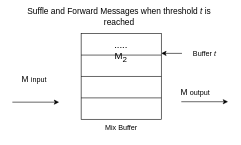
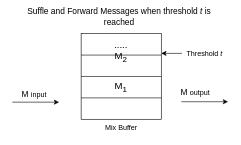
  <mxCell id="0" />
  <mxCell id="1" parent="0" />
  <mxCell id="2" value="" style="group" vertex="1" connectable="0" parent="1"><mxGeometry x="20" y="20" width="360" height="200" as="geometry" /></mxCell>
  <mxCell id="3" value="" style="rounded=0;whiteSpace=wrap;html=1;" parent="2" vertex="1"><mxGeometry x="114.799" y="35.714" width="133.746" height="142.857" as="geometry" /></mxCell>
  <mxCell id="4" value="" style="endArrow=none;html=1;exitX=0;exitY=0.25;exitDx=0;exitDy=0;entryX=1;entryY=0.25;entryDx=0;entryDy=0;" parent="2" source="3" target="3" edge="1"><mxGeometry width="50" height="50" relative="1" as="geometry"><mxPoint x="114.799" y="228.571" as="sourcePoint" /><mxPoint x="170.526" y="192.857" as="targetPoint" /></mxGeometry></mxCell>
  <mxCell id="5" value="" style="endArrow=none;html=1;exitX=0;exitY=0.5;exitDx=0;exitDy=0;entryX=1;entryY=0.5;entryDx=0;entryDy=0;" parent="2" source="3" target="3" edge="1"><mxGeometry width="50" height="50" relative="1" as="geometry"><mxPoint x="114.799" y="228.571" as="sourcePoint" /><mxPoint x="170.526" y="192.857" as="targetPoint" /></mxGeometry></mxCell>
  <mxCell id="6" value="" style="endArrow=none;html=1;exitX=0;exitY=0.75;exitDx=0;exitDy=0;entryX=1;entryY=0.75;entryDx=0;entryDy=0;" parent="2" source="3" target="3" edge="1"><mxGeometry width="50" height="50" relative="1" as="geometry"><mxPoint x="114.799" y="228.571" as="sourcePoint" /><mxPoint x="170.526" y="192.857" as="targetPoint" /></mxGeometry></mxCell>
+ <mxCell id="7" value="&lt;font style=&quot;font-size: 16px&quot;&gt;Μ&lt;sub&gt;1&lt;br&gt;&lt;/sub&gt;&lt;/font&gt;" style="text;html=1;strokeColor=none;fillColor=none;align=center;verticalAlign=middle;whiteSpace=wrap;rounded=0;" parent="2" vertex="1"><mxGeometry x="159.381" y="117.857" width="44.582" height="14.286" as="geometry" /></mxCell>
  <mxCell id="8" value="&lt;font style=&quot;font-size: 16px&quot;&gt;Μ&lt;sub&gt;2&lt;/sub&gt;&lt;/font&gt;" style="text;html=1;strokeColor=none;fillColor=none;align=center;verticalAlign=middle;whiteSpace=wrap;rounded=0;" parent="2" vertex="1"><mxGeometry x="159.381" y="67.857" width="44.582" height="14.286" as="geometry" /></mxCell>
  <mxCell id="9" value="&lt;span style=&quot;font-size: 16px&quot;&gt;.....&lt;/span&gt;" style="text;html=1;strokeColor=none;fillColor=none;align=center;verticalAlign=middle;whiteSpace=wrap;rounded=0;" parent="2" vertex="1"><mxGeometry x="159.381" y="47.143" width="44.582" height="14.286" as="geometry" /></mxCell>
  <mxCell id="10" value="" style="endArrow=classic;html=1;" parent="2" edge="1"><mxGeometry width="50" height="50" relative="1" as="geometry"><mxPoint y="150.0" as="sourcePoint" /><mxPoint x="78.019" y="150.0" as="targetPoint" /></mxGeometry></mxCell>
  <mxCell id="11" value="" style="endArrow=classic;html=1;" parent="2" edge="1"><mxGeometry width="50" height="50" relative="1" as="geometry"><mxPoint x="281.981" y="149.286" as="sourcePoint" /><mxPoint x="360" y="149.286" as="targetPoint" /></mxGeometry></mxCell>
- <mxCell id="12" value="&lt;font&gt;&lt;font style=&quot;font-size: 14px&quot;&gt;Μ&amp;nbsp;&lt;/font&gt;&lt;font style=&quot;font-size: 12px&quot;&gt;input&lt;/font&gt;&lt;/font&gt;" style="text;html=1;strokeColor=none;fillColor=none;align=center;verticalAlign=middle;whiteSpace=wrap;rounded=0;" parent="2" vertex="1"><mxGeometry x="14.489" y="105" width="44.582" height="14.286" as="geometry" /></mxCell>
+ <mxCell id="12" value="&lt;font&gt;&lt;font style=&quot;font-size: 14px&quot;&gt;Μ&amp;nbsp;&lt;/font&gt;&lt;font style=&quot;font-size: 12px&quot;&gt;input&lt;/font&gt;&lt;/font&gt;" style="text;html=1;strokeColor=none;fillColor=none;align=center;verticalAlign=middle;whiteSpace=wrap;rounded=0;" parent="2" vertex="1"><mxGeometry x="14.489" y="130.0" width="44.582" height="14.286" as="geometry" /></mxCell>
  <mxCell id="13" value="&lt;font&gt;&lt;font style=&quot;font-size: 14px&quot;&gt;Μ&amp;nbsp;&lt;/font&gt;&lt;font style=&quot;font-size: 12px&quot;&gt;output&lt;/font&gt;&lt;/font&gt;" style="text;html=1;strokeColor=none;fillColor=none;align=center;verticalAlign=middle;whiteSpace=wrap;rounded=0;" parent="2" vertex="1"><mxGeometry x="282.585" y="125.714" width="44.582" height="14.286" as="geometry" /></mxCell>
  <mxCell id="14" value="&lt;font style=&quot;font-size: 14px&quot;&gt;Suffle and Forward Messages when threshold &lt;i&gt;t &lt;/i&gt;is reached&lt;/font&gt;" style="text;html=1;strokeColor=none;fillColor=none;align=center;verticalAlign=middle;whiteSpace=wrap;rounded=0;" parent="2" vertex="1"><mxGeometry x="14.489" width="328.793" height="14.286" as="geometry" /></mxCell>
  <mxCell id="15" value="&lt;font style=&quot;font-size: 12px&quot;&gt;Mix Buffer&lt;/font&gt;" style="text;html=1;strokeColor=none;fillColor=none;align=center;verticalAlign=middle;whiteSpace=wrap;rounded=0;" parent="2" vertex="1"><mxGeometry x="114.799" y="185.714" width="133.746" height="14.286" as="geometry" /></mxCell>
  <mxCell id="16" style="edgeStyle=orthogonalEdgeStyle;rounded=0;orthogonalLoop=1;jettySize=auto;html=1;" parent="2" source="17" edge="1"><mxGeometry relative="1" as="geometry"><mxPoint x="248.545" y="68.571" as="targetPoint" /></mxGeometry></mxCell>
- <mxCell id="17" value="Buffer &lt;i&gt;t&lt;/i&gt;" style="text;html=1;strokeColor=none;fillColor=none;align=center;verticalAlign=middle;whiteSpace=wrap;rounded=0;" parent="2" vertex="1"><mxGeometry x="283.096" y="61.429" width="75.789" height="14.286" as="geometry" /></mxCell>
+ <mxCell id="17" value="Threshold &lt;i&gt;t&lt;/i&gt;" style="text;html=1;strokeColor=none;fillColor=none;align=center;verticalAlign=middle;whiteSpace=wrap;rounded=0;" parent="2" vertex="1"><mxGeometry x="283.096" y="61.429" width="75.789" height="14.286" as="geometry" /></mxCell>
